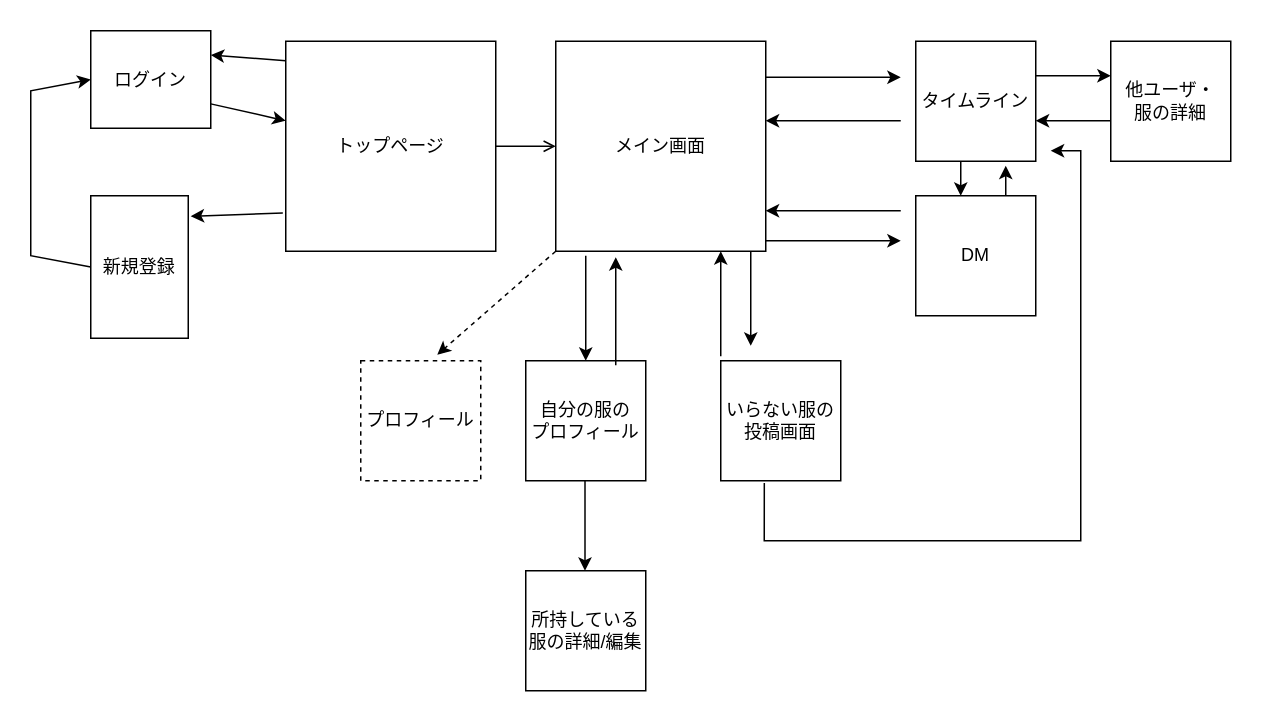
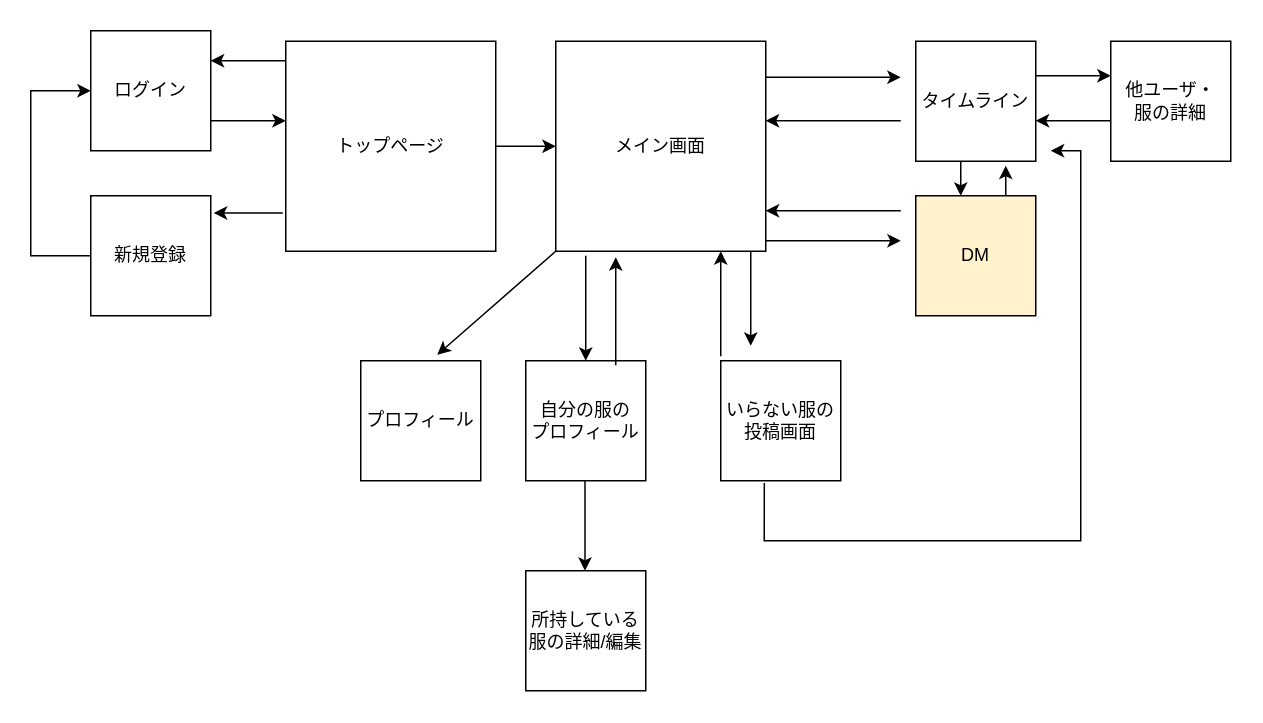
  <mxCell id="0" />
  <mxCell id="1" parent="0" />
- <mxCell id="2" value="新規登録" style="whiteSpace=wrap;html=1;aspect=fixed;" parent="1" vertex="1"><mxGeometry x="60" y="130" width="65" height="95" as="geometry" /></mxCell>
- <mxCell id="3" value="ログイン" style="whiteSpace=wrap;html=1;aspect=fixed;" parent="1" vertex="1"><mxGeometry x="60" y="20" width="80" height="65" as="geometry" /></mxCell>
+ <mxCell id="2" value="新規登録" style="whiteSpace=wrap;html=1;aspect=fixed;" parent="1" vertex="1"><mxGeometry x="60" y="130" width="80" height="80" as="geometry" /></mxCell>
+ <mxCell id="3" value="ログイン" style="whiteSpace=wrap;html=1;aspect=fixed;" parent="1" vertex="1"><mxGeometry x="60" y="20" width="80" height="80" as="geometry" /></mxCell>
  <mxCell id="4" value="自分の服の&lt;div&gt;プロフィール&lt;/div&gt;" style="whiteSpace=wrap;html=1;aspect=fixed;" parent="1" vertex="1"><mxGeometry x="350" y="240" width="80" height="80" as="geometry" /></mxCell>
  <mxCell id="5" value="トップページ" style="whiteSpace=wrap;html=1;aspect=fixed;" parent="1" vertex="1"><mxGeometry x="190" y="27" width="140" height="140" as="geometry" /></mxCell>
  <mxCell id="6" value="メイン画面" style="whiteSpace=wrap;html=1;aspect=fixed;" parent="1" vertex="1"><mxGeometry x="370" y="27" width="140" height="140" as="geometry" /></mxCell>
  <mxCell id="7" value="いらない服の投稿画面" style="whiteSpace=wrap;html=1;aspect=fixed;" parent="1" vertex="1"><mxGeometry x="480" y="240" width="80" height="80" as="geometry" /></mxCell>
  <mxCell id="8" value="" style="endArrow=classic;html=1;rounded=0;entryX=0.5;entryY=0;entryDx=0;entryDy=0;" parent="1" edge="1"><mxGeometry width="50" height="50" relative="1" as="geometry"><mxPoint x="389.5" y="320" as="sourcePoint" /><mxPoint x="389.5" y="380" as="targetPoint" /></mxGeometry></mxCell>
- <mxCell id="9" value="" style="endArrow=open;html=1;rounded=0;entryX=0;entryY=0.5;entryDx=0;entryDy=0;exitX=1;exitY=0.5;exitDx=0;exitDy=0;exitPerimeter=0;" parent="1" source="5" target="6" edge="1"><mxGeometry width="50" height="50" relative="1" as="geometry"><mxPoint x="470" y="150" as="sourcePoint" /><mxPoint x="350" y="270" as="targetPoint" /></mxGeometry></mxCell>
+ <mxCell id="9" value="" style="endArrow=classic;html=1;rounded=0;entryX=0;entryY=0.5;entryDx=0;entryDy=0;exitX=1;exitY=0.5;exitDx=0;exitDy=0;exitPerimeter=0;" parent="1" source="5" target="6" edge="1"><mxGeometry width="50" height="50" relative="1" as="geometry"><mxPoint x="470" y="150" as="sourcePoint" /><mxPoint x="350" y="270" as="targetPoint" /></mxGeometry></mxCell>
  <mxCell id="10" value="" style="endArrow=classic;html=1;rounded=0;entryX=1;entryY=0.25;entryDx=0;entryDy=0;" parent="1" target="3" edge="1"><mxGeometry width="50" height="50" relative="1" as="geometry"><mxPoint x="190" y="40" as="sourcePoint" /><mxPoint x="140" y="40.54" as="targetPoint" /></mxGeometry></mxCell>
  <mxCell id="11" value="" style="endArrow=classic;html=1;rounded=0;entryX=1.025;entryY=0.144;entryDx=0;entryDy=0;entryPerimeter=0;exitX=-0.014;exitY=0.818;exitDx=0;exitDy=0;exitPerimeter=0;" parent="1" source="5" target="2" edge="1"><mxGeometry width="50" height="50" relative="1" as="geometry"><mxPoint x="320" y="200" as="sourcePoint" /><mxPoint x="220" y="200" as="targetPoint" /></mxGeometry></mxCell>
  <mxCell id="12" value="" style="endArrow=classic;html=1;rounded=0;entryX=0;entryY=0.5;entryDx=0;entryDy=0;exitX=0;exitY=0.5;exitDx=0;exitDy=0;" parent="1" source="2" target="3" edge="1"><mxGeometry width="50" height="50" relative="1" as="geometry"><mxPoint x="70" y="220" as="sourcePoint" /><mxPoint x="120" y="170" as="targetPoint" /><Array as="points"><mxPoint x="20" y="170" /><mxPoint x="20" y="60" /></Array></mxGeometry></mxCell>
  <mxCell id="13" value="" style="endArrow=classic;html=1;rounded=0;exitX=1;exitY=0.75;exitDx=0;exitDy=0;" parent="1" source="3" edge="1"><mxGeometry width="50" height="50" relative="1" as="geometry"><mxPoint x="210" y="117" as="sourcePoint" /><mxPoint x="190" y="80" as="targetPoint" /></mxGeometry></mxCell>
  <mxCell id="14" value="" style="endArrow=classic;html=1;rounded=0;exitX=1;exitY=0.25;exitDx=0;exitDy=0;" parent="1" edge="1"><mxGeometry width="50" height="50" relative="1" as="geometry"><mxPoint x="510" y="51" as="sourcePoint" /><mxPoint x="600" y="51" as="targetPoint" /></mxGeometry></mxCell>
  <mxCell id="15" value="" style="endArrow=classic;html=1;rounded=0;entryX=1;entryY=0.093;entryDx=0;entryDy=0;entryPerimeter=0;" parent="1" edge="1"><mxGeometry width="50" height="50" relative="1" as="geometry"><mxPoint x="600" y="80" as="sourcePoint" /><mxPoint x="510" y="80.02" as="targetPoint" /></mxGeometry></mxCell>
  <mxCell id="16" value="&lt;span style=&quot;background-color: initial;&quot;&gt;他ユーザ・&lt;br&gt;服の詳細&lt;/span&gt;" style="whiteSpace=wrap;html=1;aspect=fixed;" parent="1" vertex="1"><mxGeometry x="740" y="27" width="80" height="80" as="geometry" /></mxCell>
  <mxCell id="17" value="" style="endArrow=classic;html=1;rounded=0;exitX=0.5;exitY=1;exitDx=0;exitDy=0;" parent="1" edge="1"><mxGeometry width="50" height="50" relative="1" as="geometry"><mxPoint x="390" y="170" as="sourcePoint" /><mxPoint x="390" y="240" as="targetPoint" /></mxGeometry></mxCell>
  <mxCell id="18" value="所持している服の詳細/編集" style="whiteSpace=wrap;html=1;aspect=fixed;" parent="1" vertex="1"><mxGeometry x="350" y="380" width="80" height="80" as="geometry" /></mxCell>
  <mxCell id="19" value="" style="endArrow=classic;html=1;rounded=0;exitX=0.75;exitY=0;exitDx=0;exitDy=0;" parent="1" source="23" edge="1"><mxGeometry width="50" height="50" relative="1" as="geometry"><mxPoint x="620" y="197" as="sourcePoint" /><mxPoint x="670" y="110" as="targetPoint" /></mxGeometry></mxCell>
  <mxCell id="20" value="" style="endArrow=classic;html=1;rounded=0;" parent="1" edge="1"><mxGeometry width="50" height="50" relative="1" as="geometry"><mxPoint x="640" y="107" as="sourcePoint" /><mxPoint x="640" y="130" as="targetPoint" /></mxGeometry></mxCell>
  <mxCell id="21" value="" style="endArrow=classic;html=1;rounded=0;" parent="1" edge="1"><mxGeometry width="50" height="50" relative="1" as="geometry"><mxPoint x="500" y="167" as="sourcePoint" /><mxPoint x="500" y="230" as="targetPoint" /></mxGeometry></mxCell>
  <mxCell id="22" value="タイムライン" style="whiteSpace=wrap;html=1;aspect=fixed;" parent="1" vertex="1"><mxGeometry x="610" y="27" width="80" height="80" as="geometry" /></mxCell>
- <mxCell id="23" value="DM" style="whiteSpace=wrap;html=1;aspect=fixed;" parent="1" vertex="1"><mxGeometry x="610" y="130" width="80" height="80" as="geometry" /></mxCell>
+ <mxCell id="23" value="DM" style="whiteSpace=wrap;html=1;aspect=fixed;fillColor=#fff2cc;" parent="1" vertex="1"><mxGeometry x="610" y="130" width="80" height="80" as="geometry" /></mxCell>
  <mxCell id="24" value="" style="endArrow=classic;html=1;rounded=0;exitX=0.363;exitY=1.019;exitDx=0;exitDy=0;exitPerimeter=0;" parent="1" source="7" edge="1"><mxGeometry width="50" height="50" relative="1" as="geometry"><mxPoint x="510" y="380" as="sourcePoint" /><mxPoint x="700" y="100" as="targetPoint" /><Array as="points"><mxPoint x="509" y="360" /><mxPoint x="720" y="360" /><mxPoint x="720" y="100" /></Array></mxGeometry></mxCell>
  <mxCell id="25" value="" style="endArrow=classic;html=1;rounded=0;exitX=1;exitY=0.75;exitDx=0;exitDy=0;" parent="1" edge="1"><mxGeometry width="50" height="50" relative="1" as="geometry"><mxPoint x="740" y="80" as="sourcePoint" /><mxPoint x="690" y="80" as="targetPoint" /></mxGeometry></mxCell>
  <mxCell id="26" value="" style="endArrow=classic;html=1;rounded=0;exitX=1;exitY=0.75;exitDx=0;exitDy=0;" parent="1" edge="1"><mxGeometry width="50" height="50" relative="1" as="geometry"><mxPoint x="690" y="50" as="sourcePoint" /><mxPoint x="740" y="50" as="targetPoint" /></mxGeometry></mxCell>
  <mxCell id="27" value="" style="endArrow=classic;html=1;rounded=0;" parent="1" edge="1"><mxGeometry width="50" height="50" relative="1" as="geometry"><mxPoint x="410" y="243" as="sourcePoint" /><mxPoint x="410" y="171" as="targetPoint" /><Array as="points"><mxPoint x="410" y="243" /></Array></mxGeometry></mxCell>
  <mxCell id="28" value="" style="endArrow=classic;html=1;rounded=0;" parent="1" edge="1"><mxGeometry width="50" height="50" relative="1" as="geometry"><mxPoint x="480" y="237" as="sourcePoint" /><mxPoint x="480" y="167" as="targetPoint" /></mxGeometry></mxCell>
  <mxCell id="29" value="" style="endArrow=classic;html=1;rounded=0;" parent="1" edge="1"><mxGeometry width="50" height="50" relative="1" as="geometry"><mxPoint x="510" y="160" as="sourcePoint" /><mxPoint x="600" y="160" as="targetPoint" /></mxGeometry></mxCell>
  <mxCell id="30" value="" style="endArrow=classic;html=1;rounded=0;entryX=0.5;entryY=0;entryDx=0;entryDy=0;exitX=0;exitY=0.25;exitDx=0;exitDy=0;" parent="1" edge="1"><mxGeometry width="50" height="50" relative="1" as="geometry"><mxPoint x="600" y="140" as="sourcePoint" /><mxPoint x="510" y="140" as="targetPoint" /></mxGeometry></mxCell>
- <mxCell id="31" value="" style="endArrow=classic;html=1;rounded=0;exitX=0;exitY=1;exitDx=0;exitDy=0;entryX=0.638;entryY=-0.05;entryDx=0;entryDy=0;entryPerimeter=0;dashed=1;" edge="1" parent="1" source="6" target="32"><mxGeometry width="50" height="50" relative="1" as="geometry"><mxPoint x="279.5" y="180" as="sourcePoint" /><mxPoint x="279.5" y="250" as="targetPoint" /></mxGeometry></mxCell>
- <mxCell id="32" value="プロフィール" style="whiteSpace=wrap;html=1;aspect=fixed;dashed=1;" vertex="1" parent="1"><mxGeometry x="240" y="240" width="80" height="80" as="geometry" /></mxCell>
+ <mxCell id="31" value="" style="endArrow=classic;html=1;rounded=0;exitX=0;exitY=1;exitDx=0;exitDy=0;entryX=0.638;entryY=-0.05;entryDx=0;entryDy=0;entryPerimeter=0;" edge="1" parent="1" source="6" target="32"><mxGeometry width="50" height="50" relative="1" as="geometry"><mxPoint x="279.5" y="180" as="sourcePoint" /><mxPoint x="279.5" y="250" as="targetPoint" /></mxGeometry></mxCell>
+ <mxCell id="32" value="プロフィール" style="whiteSpace=wrap;html=1;aspect=fixed;" vertex="1" parent="1"><mxGeometry x="240" y="240" width="80" height="80" as="geometry" /></mxCell>
